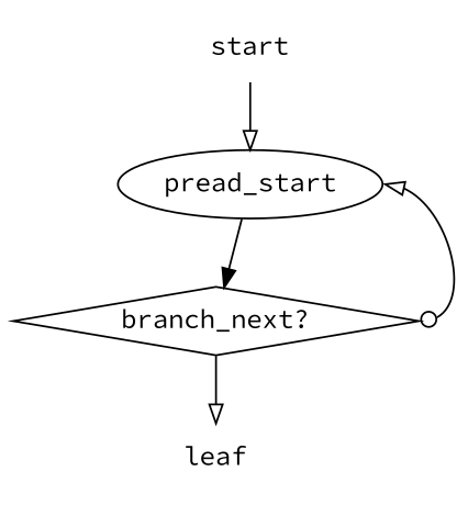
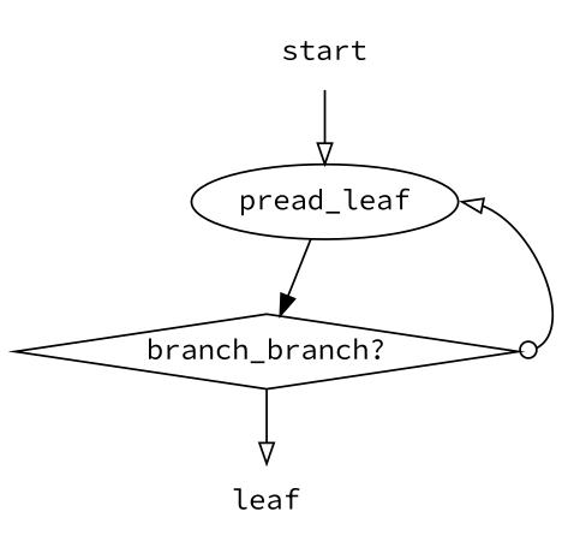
  digraph {
    fontname="Source Code Pro"
    node [fontname="Source Code Pro" shape=plaintext]
    edge [fontname="Source Code Pro" arrowhead=empty]
-   pread_leaf [label=pread_start shape=""]
+   pread_leaf [shape=""]
    start
-   n3 [label="branch_next?" shape=diamond]
+   n3 [label="branch_branch?" shape=diamond]
    n4 [label=leaf]
    pread_leaf -> n3 [arrowhead=""]
    start -> pread_leaf
    n3 -> pread_leaf [arrowtail=odot dir=both headport=e tailport=e]
    n3 -> n4
  }
